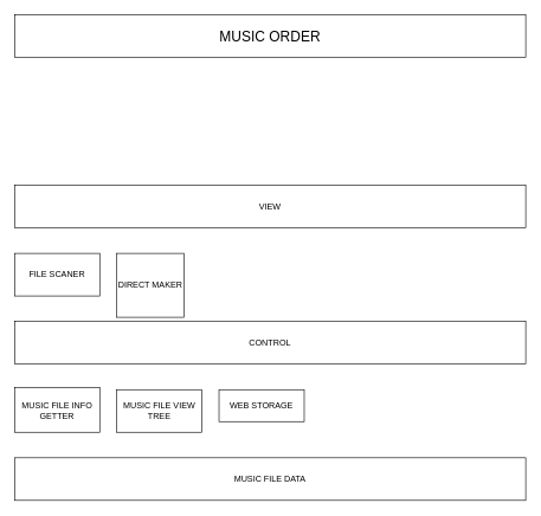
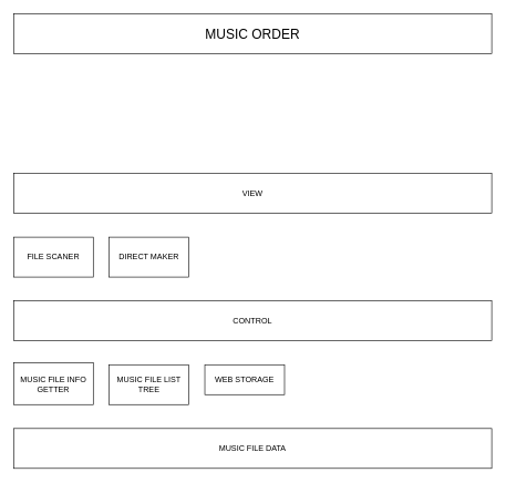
  <mxCell id="0" />
  <mxCell id="1" parent="0" />
  <mxCell id="2" value="MUSIC ORDER" style="rounded=0;whiteSpace=wrap;html=1;fontSize=20;" vertex="1" parent="1"><mxGeometry x="20" y="20" width="720" height="60" as="geometry" /></mxCell>
  <mxCell id="3" value="MUSIC FILE INFO GETTER" style="rounded=0;whiteSpace=wrap;html=1;" vertex="1" parent="1"><mxGeometry x="20" y="545" width="120" height="63" as="geometry" /></mxCell>
- <mxCell id="4" value="MUSIC FILE VIEW TREE" style="rounded=0;whiteSpace=wrap;html=1;" vertex="1" parent="1"><mxGeometry x="164" y="548" width="120" height="60" as="geometry" /></mxCell>
- <mxCell id="5" value="DIRECT MAKER" style="rounded=0;whiteSpace=wrap;html=1;" vertex="1" parent="1"><mxGeometry x="164" y="356" width="95" height="90" as="geometry" /></mxCell>
+ <mxCell id="4" value="MUSIC FILE LIST TREE" style="rounded=0;whiteSpace=wrap;html=1;" vertex="1" parent="1"><mxGeometry x="164" y="548" width="120" height="60" as="geometry" /></mxCell>
+ <mxCell id="5" value="DIRECT MAKER" style="rounded=0;whiteSpace=wrap;html=1;" vertex="1" parent="1"><mxGeometry x="164" y="356" width="120" height="60" as="geometry" /></mxCell>
  <mxCell id="6" value="WEB STORAGE" style="rounded=0;whiteSpace=wrap;html=1;" vertex="1" parent="1"><mxGeometry x="308" y="548" width="120" height="45" as="geometry" /></mxCell>
  <mxCell id="7" value="MUSIC FILE DATA" style="rounded=0;whiteSpace=wrap;html=1;" vertex="1" parent="1"><mxGeometry x="20" y="644" width="720" height="60" as="geometry" /></mxCell>
  <mxCell id="8" value="VIEW" style="rounded=0;whiteSpace=wrap;html=1;" vertex="1" parent="1"><mxGeometry x="20" y="260" width="720" height="60" as="geometry" /></mxCell>
  <mxCell id="9" value="CONTROL" style="rounded=0;whiteSpace=wrap;html=1;" vertex="1" parent="1"><mxGeometry x="20" y="452" width="720" height="60" as="geometry" /></mxCell>
  <mxCell id="10" value="FILE SCANER" style="rounded=0;whiteSpace=wrap;html=1;fontSize=12;" vertex="1" parent="1"><mxGeometry x="20" y="356" width="120" height="60" as="geometry" /></mxCell>
